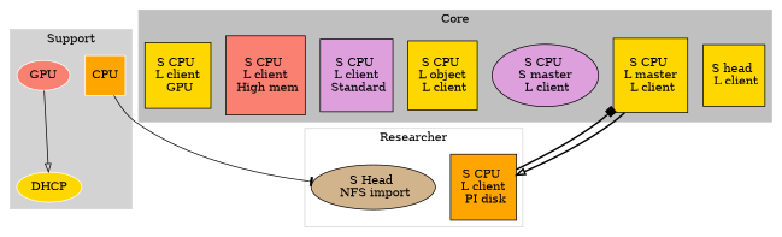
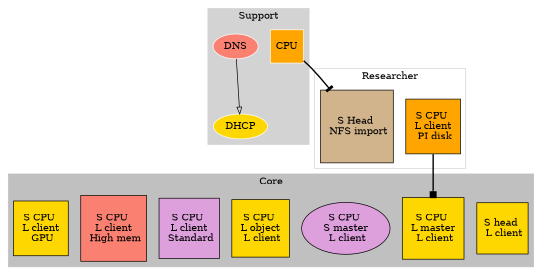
  digraph {
    node [fillcolor=gold shape=square style=filled]
    edge [arrowhead=onormal style=solid]
    n1 [color=white fillcolor=orange label=CPU]
-   DNS [color=white fillcolor=salmon label=GPU shape=""]
+   DNS [color=white fillcolor=salmon shape=""]
    DHCP [color=white shape=""]
    "S head \n L client"
    "S CPU \n L master \n L client"
    "S CPU \n S master \n L client" [fillcolor=plum shape=ellipse]
    "S CPU \n L object \n L client"
    "S CPU \n L client \n Standard" [fillcolor=plum]
    "S CPU \n L client \n High mem" [fillcolor=salmon]
    "S CPU \n L client \n GPU"
    "S CPU \n L client \n PI disk" [fillcolor=orange]
-   "S Head \n NFS import" [fillcolor=tan shape=ellipse]
+   "S Head \n NFS import" [fillcolor=tan]
    subgraph cluster_1 {
      color=lightgrey
      label=Support
      style=filled
      n1
      DNS
      DHCP
    }
    subgraph cluster_2 {
      color=grey
      label=Core
      style=filled
      "S head \n L client"
      "S CPU \n L master \n L client"
      "S CPU \n S master \n L client"
      "S CPU \n L object \n L client"
      "S CPU \n L client \n Standard"
      "S CPU \n L client \n High mem"
      "S CPU \n L client \n GPU"
    }
    subgraph cluster_3 {
      color=lightgrey
      label=Researcher
      "S CPU \n L client \n PI disk"
      "S Head \n NFS import"
    }
-   n1 -> "S Head \n NFS import" [arrowhead=tee]
+   n1 -> "S Head \n NFS import" [arrowhead=tee style=bold]
    DNS -> DHCP
-   "S CPU \n L master \n L client" -> "S CPU \n L client \n PI disk" [style=bold]
    "S CPU \n L client \n PI disk" -> "S CPU \n L master \n L client" [arrowhead=box style=bold]
  }
